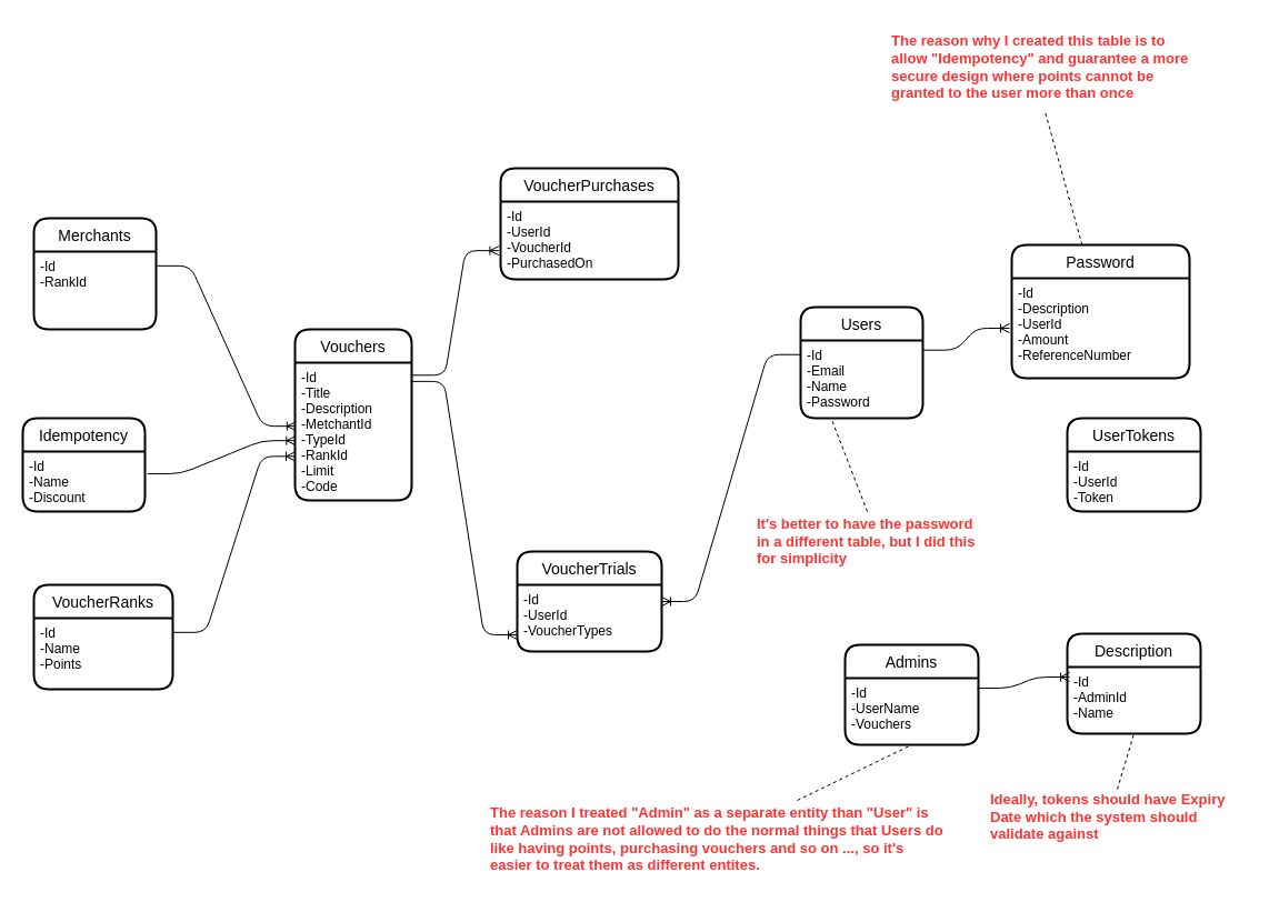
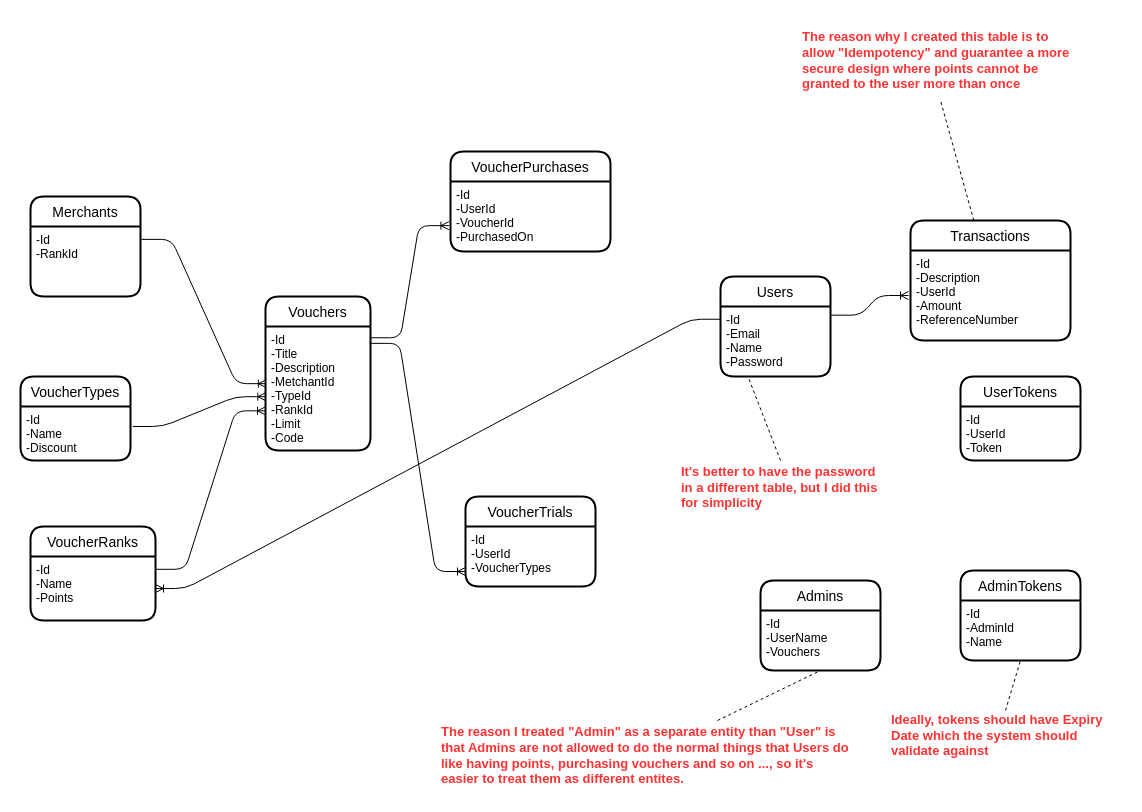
  <mxCell id="0" />
  <mxCell id="1" parent="0" />
  <mxCell id="2" value="Users" style="swimlane;childLayout=stackLayout;horizontal=1;startSize=30;horizontalStack=0;rounded=1;fontSize=14;fontStyle=0;strokeWidth=2;resizeParent=0;resizeLast=1;shadow=0;dashed=0;align=center;" parent="1" vertex="1"><mxGeometry x="720" y="276" width="110" height="100" as="geometry" /></mxCell>
  <mxCell id="3" value="-Id&#10;-Email&#10;-Name&#10;-Password&#10;" style="align=left;strokeColor=none;fillColor=none;spacingLeft=4;fontSize=12;verticalAlign=top;resizable=0;rotatable=0;part=1;" parent="2" vertex="1"><mxGeometry y="30" width="110" height="70" as="geometry" /></mxCell>
  <mxCell id="4" value="Merchants" style="swimlane;childLayout=stackLayout;horizontal=1;startSize=30;horizontalStack=0;rounded=1;fontSize=14;fontStyle=0;strokeWidth=2;resizeParent=0;resizeLast=1;shadow=0;dashed=0;align=center;" parent="1" vertex="1"><mxGeometry x="30" y="196" width="110" height="100" as="geometry" /></mxCell>
  <mxCell id="5" value="-Id&#10;-RankId&#10;" style="align=left;strokeColor=none;fillColor=none;spacingLeft=4;fontSize=12;verticalAlign=top;resizable=0;rotatable=0;part=1;" parent="4" vertex="1"><mxGeometry y="30" width="110" height="70" as="geometry" /></mxCell>
  <mxCell id="6" value="Vouchers" style="swimlane;childLayout=stackLayout;horizontal=1;startSize=30;horizontalStack=0;rounded=1;fontSize=14;fontStyle=0;strokeWidth=2;resizeParent=0;resizeLast=1;shadow=0;dashed=0;align=center;" parent="1" vertex="1"><mxGeometry x="265" y="296" width="105" height="154" as="geometry" /></mxCell>
  <mxCell id="7" value="-Id&#10;-Title&#10;-Description&#10;-MetchantId&#10;-TypeId&#10;-RankId&#10;-Limit&#10;-Code" style="align=left;strokeColor=none;fillColor=none;spacingLeft=4;fontSize=12;verticalAlign=top;resizable=0;rotatable=0;part=1;" parent="6" vertex="1"><mxGeometry y="30" width="105" height="124" as="geometry" /></mxCell>
  <mxCell id="8" value="" style="edgeStyle=entityRelationEdgeStyle;fontSize=12;html=1;endArrow=ERoneToMany;exitX=1.009;exitY=0.184;exitDx=0;exitDy=0;exitPerimeter=0;entryX=0.008;entryY=0.461;entryDx=0;entryDy=0;entryPerimeter=0;" parent="1" source="5" target="7" edge="1"><mxGeometry width="100" height="100" relative="1" as="geometry"><mxPoint x="100" y="356" as="sourcePoint" /><mxPoint x="209" y="361" as="targetPoint" /></mxGeometry></mxCell>
- <mxCell id="9" value="Idempotency" style="swimlane;childLayout=stackLayout;horizontal=1;startSize=30;horizontalStack=0;rounded=1;fontSize=14;fontStyle=0;strokeWidth=2;resizeParent=0;resizeLast=1;shadow=0;dashed=0;align=center;" parent="1" vertex="1"><mxGeometry x="20" y="376" width="110" height="84" as="geometry"><mxRectangle x="60" y="396" width="120" height="30" as="alternateBounds" /></mxGeometry></mxCell>
+ <mxCell id="9" value="VoucherTypes" style="swimlane;childLayout=stackLayout;horizontal=1;startSize=30;horizontalStack=0;rounded=1;fontSize=14;fontStyle=0;strokeWidth=2;resizeParent=0;resizeLast=1;shadow=0;dashed=0;align=center;" parent="1" vertex="1"><mxGeometry x="20" y="376" width="110" height="84" as="geometry"><mxRectangle x="60" y="396" width="120" height="30" as="alternateBounds" /></mxGeometry></mxCell>
  <mxCell id="10" value="-Id&#10;-Name&#10;-Discount" style="align=left;strokeColor=none;fillColor=none;spacingLeft=4;fontSize=12;verticalAlign=top;resizable=0;rotatable=0;part=1;" parent="9" vertex="1"><mxGeometry y="30" width="110" height="54" as="geometry" /></mxCell>
  <mxCell id="11" value="" style="edgeStyle=entityRelationEdgeStyle;fontSize=12;html=1;endArrow=ERoneToMany;exitX=1.02;exitY=0.37;exitDx=0;exitDy=0;exitPerimeter=0;entryX=0.003;entryY=0.566;entryDx=0;entryDy=0;entryPerimeter=0;" parent="1" source="10" target="7" edge="1"><mxGeometry width="100" height="100" relative="1" as="geometry"><mxPoint x="98.57" y="481.54" as="sourcePoint" /><mxPoint x="207" y="376" as="targetPoint" /></mxGeometry></mxCell>
  <mxCell id="12" value="VoucherRanks" style="swimlane;childLayout=stackLayout;horizontal=1;startSize=30;horizontalStack=0;rounded=1;fontSize=14;fontStyle=0;strokeWidth=2;resizeParent=0;resizeLast=1;shadow=0;dashed=0;align=center;" parent="1" vertex="1"><mxGeometry x="30" y="526" width="125" height="94" as="geometry" /></mxCell>
  <mxCell id="13" value="-Id&#10;-Name&#10;-Points" style="align=left;strokeColor=none;fillColor=none;spacingLeft=4;fontSize=12;verticalAlign=top;resizable=0;rotatable=0;part=1;" parent="12" vertex="1"><mxGeometry y="30" width="125" height="64" as="geometry" /></mxCell>
  <mxCell id="14" value="" style="edgeStyle=entityRelationEdgeStyle;fontSize=12;html=1;endArrow=ERoneToMany;exitX=0.998;exitY=0.2;exitDx=0;exitDy=0;entryX=0;entryY=0.68;entryDx=0;entryDy=0;exitPerimeter=0;entryPerimeter=0;" parent="1" source="13" target="7" edge="1"><mxGeometry width="100" height="100" relative="1" as="geometry"><mxPoint x="152.2" y="490.8" as="sourcePoint" /><mxPoint x="210" y="403" as="targetPoint" /></mxGeometry></mxCell>
  <mxCell id="15" value="VoucherPurchases" style="swimlane;childLayout=stackLayout;horizontal=1;startSize=30;horizontalStack=0;rounded=1;fontSize=14;fontStyle=0;strokeWidth=2;resizeParent=0;resizeLast=1;shadow=0;dashed=0;align=center;" parent="1" vertex="1"><mxGeometry x="450" y="151" width="160" height="100" as="geometry" /></mxCell>
  <mxCell id="16" value="-Id&#10;-UserId&#10;-VoucherId&#10;-PurchasedOn&#10;" style="align=left;strokeColor=none;fillColor=none;spacingLeft=4;fontSize=12;verticalAlign=top;resizable=0;rotatable=0;part=1;" parent="15" vertex="1"><mxGeometry y="30" width="160" height="70" as="geometry" /></mxCell>
- <mxCell id="17" value="Password" style="swimlane;childLayout=stackLayout;horizontal=1;startSize=30;horizontalStack=0;rounded=1;fontSize=14;fontStyle=0;strokeWidth=2;resizeParent=0;resizeLast=1;shadow=0;dashed=0;align=center;" parent="1" vertex="1"><mxGeometry x="910" y="220" width="160" height="120" as="geometry" /></mxCell>
+ <mxCell id="17" value="Transactions" style="swimlane;childLayout=stackLayout;horizontal=1;startSize=30;horizontalStack=0;rounded=1;fontSize=14;fontStyle=0;strokeWidth=2;resizeParent=0;resizeLast=1;shadow=0;dashed=0;align=center;" parent="1" vertex="1"><mxGeometry x="910" y="220" width="160" height="120" as="geometry" /></mxCell>
  <mxCell id="18" value="-Id&#10;-Description&#10;-UserId&#10;-Amount&#10;-ReferenceNumber&#10;" style="align=left;strokeColor=none;fillColor=none;spacingLeft=4;fontSize=12;verticalAlign=top;resizable=0;rotatable=0;part=1;" parent="17" vertex="1"><mxGeometry y="30" width="160" height="90" as="geometry" /></mxCell>
  <mxCell id="19" value="" style="edgeStyle=entityRelationEdgeStyle;fontSize=12;html=1;endArrow=ERoneToMany;exitX=1.004;exitY=0.124;exitDx=0;exitDy=0;exitPerimeter=0;" parent="1" source="3" edge="1"><mxGeometry width="100" height="100" relative="1" as="geometry"><mxPoint x="610" y="436" as="sourcePoint" /><mxPoint x="908" y="295" as="targetPoint" /></mxGeometry></mxCell>
  <mxCell id="20" value="VoucherTrials" style="swimlane;childLayout=stackLayout;horizontal=1;startSize=30;horizontalStack=0;rounded=1;fontSize=14;fontStyle=0;strokeWidth=2;resizeParent=0;resizeLast=1;shadow=0;dashed=0;align=center;" parent="1" vertex="1"><mxGeometry x="465" y="496" width="130" height="90" as="geometry" /></mxCell>
  <mxCell id="21" value="-Id&#10;-UserId&#10;-VoucherTypes&#10;" style="align=left;strokeColor=none;fillColor=none;spacingLeft=4;fontSize=12;verticalAlign=top;resizable=0;rotatable=0;part=1;" parent="20" vertex="1"><mxGeometry y="30" width="130" height="60" as="geometry" /></mxCell>
- <mxCell id="22" value="" style="edgeStyle=entityRelationEdgeStyle;fontSize=12;html=1;endArrow=ERoneToMany;exitX=0.003;exitY=0.182;exitDx=0;exitDy=0;entryX=1;entryY=0.25;entryDx=0;entryDy=0;exitPerimeter=0;" parent="1" source="3" target="21" edge="1"><mxGeometry width="100" height="100" relative="1" as="geometry"><mxPoint x="740" y="490" as="sourcePoint" /><mxPoint x="620" y="480" as="targetPoint" /></mxGeometry></mxCell>
+ <mxCell id="22" value="" style="edgeStyle=entityRelationEdgeStyle;fontSize=12;html=1;endArrow=ERoneToMany;exitX=0.003;exitY=0.182;exitDx=0;exitDy=0;exitPerimeter=0;" parent="1" source="3" target="13" edge="1"><mxGeometry width="100" height="100" relative="1" as="geometry"><mxPoint x="740" y="490" as="sourcePoint" /><mxPoint x="620" y="480" as="targetPoint" /></mxGeometry></mxCell>
  <mxCell id="23" value="" style="edgeStyle=entityRelationEdgeStyle;fontSize=12;html=1;endArrow=ERoneToMany;exitX=0.992;exitY=0.136;exitDx=0;exitDy=0;exitPerimeter=0;entryX=0;entryY=0.75;entryDx=0;entryDy=0;" parent="1" source="7" target="21" edge="1"><mxGeometry width="100" height="100" relative="1" as="geometry"><mxPoint x="370" y="516" as="sourcePoint" /><mxPoint x="330" y="496" as="targetPoint" /></mxGeometry></mxCell>
  <mxCell id="24" value="" style="edgeStyle=entityRelationEdgeStyle;fontSize=12;html=1;endArrow=ERoneToMany;exitX=1;exitY=0.091;exitDx=0;exitDy=0;exitPerimeter=0;entryX=-0.01;entryY=0.631;entryDx=0;entryDy=0;entryPerimeter=0;" parent="1" source="7" target="16" edge="1"><mxGeometry width="100" height="100" relative="1" as="geometry"><mxPoint x="360" y="526" as="sourcePoint" /><mxPoint x="390" y="306" as="targetPoint" /></mxGeometry></mxCell>
  <mxCell id="25" value="UserTokens" style="swimlane;childLayout=stackLayout;horizontal=1;startSize=30;horizontalStack=0;rounded=1;fontSize=14;fontStyle=0;strokeWidth=2;resizeParent=0;resizeLast=1;shadow=0;dashed=0;align=center;" parent="1" vertex="1"><mxGeometry x="960" y="376" width="120" height="84" as="geometry" /></mxCell>
  <mxCell id="26" value="-Id&#10;-UserId&#10;-Token&#10;" style="align=left;strokeColor=none;fillColor=none;spacingLeft=4;fontSize=12;verticalAlign=top;resizable=0;rotatable=0;part=1;" parent="25" vertex="1"><mxGeometry y="30" width="120" height="54" as="geometry" /></mxCell>
  <mxCell id="27" value="&lt;div style=&quot;text-align: left&quot;&gt;&lt;b&gt;&lt;font style=&quot;font-size: 13px&quot; color=&quot;#ff3333&quot;&gt;It's better to have the password in a different table, but I did this for simplicity&lt;/font&gt;&lt;/b&gt;&lt;/div&gt;" style="text;html=1;strokeColor=none;fillColor=none;align=center;verticalAlign=middle;whiteSpace=wrap;rounded=0;" parent="1" vertex="1"><mxGeometry x="680" y="460" width="200" height="54" as="geometry" /></mxCell>
  <mxCell id="28" value="" style="endArrow=none;dashed=1;html=1;exitX=0.5;exitY=0;exitDx=0;exitDy=0;entryX=0.25;entryY=1;entryDx=0;entryDy=0;" parent="1" source="27" target="2" edge="1"><mxGeometry width="50" height="50" relative="1" as="geometry"><mxPoint x="615" y="350" as="sourcePoint" /><mxPoint x="665" y="300" as="targetPoint" /></mxGeometry></mxCell>
  <mxCell id="29" value="&lt;b&gt;&lt;font style=&quot;font-size: 13px&quot; color=&quot;#ff3333&quot;&gt;The reason why I created this table is to allow &quot;Idempotency&quot; and guarantee a more secure design where points cannot be granted to the user more than once&lt;/font&gt;&lt;/b&gt;" style="text;html=1;strokeColor=none;fillColor=none;align=left;verticalAlign=middle;whiteSpace=wrap;rounded=0;" parent="1" vertex="1"><mxGeometry x="800" y="20" width="280" height="80" as="geometry" /></mxCell>
  <mxCell id="30" value="" style="endArrow=none;dashed=1;html=1;entryX=0.5;entryY=1;entryDx=0;entryDy=0;" parent="1" source="17" target="29" edge="1"><mxGeometry width="50" height="50" relative="1" as="geometry"><mxPoint x="625" y="320" as="sourcePoint" /><mxPoint x="675" y="270" as="targetPoint" /></mxGeometry></mxCell>
  <mxCell id="31" value="Admins" style="swimlane;childLayout=stackLayout;horizontal=1;startSize=30;horizontalStack=0;rounded=1;fontSize=14;fontStyle=0;strokeWidth=2;resizeParent=0;resizeLast=1;shadow=0;dashed=0;align=center;" parent="1" vertex="1"><mxGeometry x="760" y="580" width="120" height="90" as="geometry" /></mxCell>
  <mxCell id="32" value="-Id&#10;-UserName&#10;-Vouchers&#10;" style="align=left;strokeColor=none;fillColor=none;spacingLeft=4;fontSize=12;verticalAlign=top;resizable=0;rotatable=0;part=1;" parent="31" vertex="1"><mxGeometry y="30" width="120" height="60" as="geometry" /></mxCell>
- <mxCell id="33" value="Description" style="swimlane;childLayout=stackLayout;horizontal=1;startSize=30;horizontalStack=0;rounded=1;fontSize=14;fontStyle=0;strokeWidth=2;resizeParent=0;resizeLast=1;shadow=0;dashed=0;align=center;" parent="1" vertex="1"><mxGeometry x="960" y="570" width="120" height="90" as="geometry" /></mxCell>
+ <mxCell id="33" value="AdminTokens" style="swimlane;childLayout=stackLayout;horizontal=1;startSize=30;horizontalStack=0;rounded=1;fontSize=14;fontStyle=0;strokeWidth=2;resizeParent=0;resizeLast=1;shadow=0;dashed=0;align=center;" parent="1" vertex="1"><mxGeometry x="960" y="570" width="120" height="90" as="geometry" /></mxCell>
  <mxCell id="34" value="-Id&#10;-AdminId&#10;-Name&#10;" style="align=left;strokeColor=none;fillColor=none;spacingLeft=4;fontSize=12;verticalAlign=top;resizable=0;rotatable=0;part=1;" parent="33" vertex="1"><mxGeometry y="30" width="120" height="60" as="geometry" /></mxCell>
- <mxCell id="35" value="" style="edgeStyle=entityRelationEdgeStyle;fontSize=12;html=1;endArrow=ERoneToMany;exitX=0.992;exitY=0.15;exitDx=0;exitDy=0;entryX=0.017;entryY=0.15;entryDx=0;entryDy=0;entryPerimeter=0;exitPerimeter=0;" parent="1" source="32" target="34" edge="1"><mxGeometry width="100" height="100" relative="1" as="geometry"><mxPoint x="800" y="486" as="sourcePoint" /><mxPoint x="929.55" y="575.04" as="targetPoint" /></mxGeometry></mxCell>
  <mxCell id="36" value="&lt;div style=&quot;text-align: left&quot;&gt;&lt;b&gt;&lt;font style=&quot;font-size: 13px&quot; color=&quot;#ff3333&quot;&gt;The reason I treated &quot;Admin&quot; as a separate entity than &quot;User&quot; is that Admins are not allowed to do the normal things that Users do like having points, purchasing vouchers and so on ..., so it's easier to treat them as different entites.&lt;/font&gt;&lt;/b&gt;&lt;/div&gt;" style="text;html=1;strokeColor=none;fillColor=none;align=center;verticalAlign=middle;whiteSpace=wrap;rounded=0;" parent="1" vertex="1"><mxGeometry x="440" y="720" width="410" height="70" as="geometry" /></mxCell>
  <mxCell id="37" value="" style="endArrow=none;dashed=1;html=1;entryX=0.5;entryY=1;entryDx=0;entryDy=0;" parent="1" source="36" target="32" edge="1"><mxGeometry width="50" height="50" relative="1" as="geometry"><mxPoint x="645" y="730" as="sourcePoint" /><mxPoint x="787.083" y="400" as="targetPoint" /></mxGeometry></mxCell>
  <mxCell id="38" value="&lt;div style=&quot;text-align: left&quot;&gt;&lt;b&gt;&lt;font style=&quot;font-size: 13px&quot; color=&quot;#ff3333&quot;&gt;Ideally, tokens should have Expiry Date which the system should validate against&lt;/font&gt;&lt;/b&gt;&lt;/div&gt;" style="text;html=1;strokeColor=none;fillColor=none;align=center;verticalAlign=middle;whiteSpace=wrap;rounded=0;" parent="1" vertex="1"><mxGeometry x="890" y="710" width="230" height="50" as="geometry" /></mxCell>
  <mxCell id="39" value="" style="endArrow=none;dashed=1;html=1;entryX=0.5;entryY=1;entryDx=0;entryDy=0;exitX=0.5;exitY=0;exitDx=0;exitDy=0;" parent="1" source="38" target="34" edge="1"><mxGeometry width="50" height="50" relative="1" as="geometry"><mxPoint x="727.059" y="730" as="sourcePoint" /><mxPoint x="830" y="680" as="targetPoint" /></mxGeometry></mxCell>
